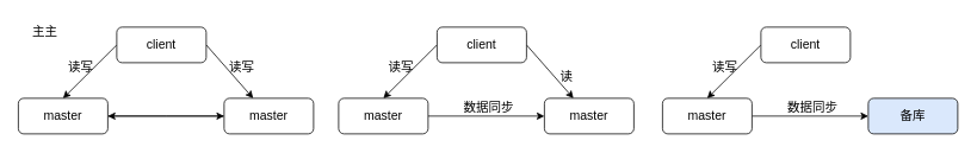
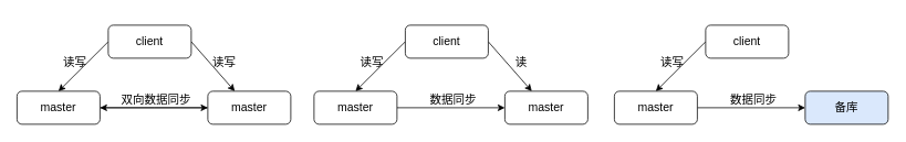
  <mxCell id="0" />
  <mxCell id="1" parent="0" />
  <mxCell id="2" style="rounded=0;orthogonalLoop=1;jettySize=auto;html=1;exitX=0;exitY=0.5;exitDx=0;exitDy=0;entryX=0.5;entryY=0;entryDx=0;entryDy=0;strokeWidth=1;fontSize=14;" edge="1" parent="1" source="4" target="6"><mxGeometry relative="1" as="geometry" /></mxCell>
  <mxCell id="3" style="rounded=0;orthogonalLoop=1;jettySize=auto;html=1;exitX=1;exitY=0.5;exitDx=0;exitDy=0;strokeWidth=1;fontSize=14;" edge="1" parent="1" source="4" target="8"><mxGeometry relative="1" as="geometry" /></mxCell>
  <mxCell id="4" value="client" style="rounded=1;whiteSpace=wrap;html=1;strokeWidth=1;fontSize=14;" vertex="1" parent="1"><mxGeometry x="130" y="30" width="100" height="40" as="geometry" /></mxCell>
  <mxCell id="5" style="rounded=0;orthogonalLoop=1;jettySize=auto;html=1;exitX=1;exitY=0.5;exitDx=0;exitDy=0;entryX=0;entryY=0.5;entryDx=0;entryDy=0;strokeWidth=1;fontSize=14;" edge="1" parent="1" source="6" target="8"><mxGeometry relative="1" as="geometry" /></mxCell>
  <mxCell id="6" value="master" style="rounded=1;whiteSpace=wrap;html=1;strokeWidth=1;fontSize=14;" vertex="1" parent="1"><mxGeometry x="20" y="110" width="100" height="40" as="geometry" /></mxCell>
  <mxCell id="7" style="edgeStyle=orthogonalEdgeStyle;rounded=0;orthogonalLoop=1;jettySize=auto;html=1;exitX=0;exitY=0.5;exitDx=0;exitDy=0;strokeWidth=1;fontSize=14;" edge="1" parent="1" source="8"><mxGeometry relative="1" as="geometry"><mxPoint x="120" y="130" as="targetPoint" /></mxGeometry></mxCell>
  <mxCell id="8" value="master" style="rounded=1;whiteSpace=wrap;html=1;strokeWidth=1;fontSize=14;" vertex="1" parent="1"><mxGeometry x="250" y="110" width="100" height="40" as="geometry" /></mxCell>
  <mxCell id="9" value="读写" style="text;html=1;strokeColor=none;fillColor=none;align=center;verticalAlign=middle;whiteSpace=wrap;rounded=0;strokeWidth=1;fontSize=14;" vertex="1" parent="1"><mxGeometry x="60" y="60" width="60" height="30" as="geometry" /></mxCell>
  <mxCell id="10" value="读写" style="text;html=1;strokeColor=none;fillColor=none;align=center;verticalAlign=middle;whiteSpace=wrap;rounded=0;strokeWidth=1;fontSize=14;" vertex="1" parent="1"><mxGeometry x="240" y="60" width="60" height="30" as="geometry" /></mxCell>
+ <mxCell id="11" value="双向数据同步" style="text;html=1;strokeColor=none;fillColor=none;align=center;verticalAlign=middle;whiteSpace=wrap;rounded=0;strokeWidth=1;fontSize=14;" vertex="1" parent="1"><mxGeometry x="143" y="105" width="90" height="30" as="geometry" /></mxCell>
  <mxCell id="12" style="rounded=0;orthogonalLoop=1;jettySize=auto;html=1;exitX=0;exitY=0.5;exitDx=0;exitDy=0;entryX=0.5;entryY=0;entryDx=0;entryDy=0;strokeWidth=1;fontSize=14;" edge="1" parent="1" source="14" target="16"><mxGeometry relative="1" as="geometry" /></mxCell>
  <mxCell id="13" style="rounded=0;orthogonalLoop=1;jettySize=auto;html=1;exitX=1;exitY=0.5;exitDx=0;exitDy=0;strokeWidth=1;fontSize=14;" edge="1" parent="1" source="14" target="17"><mxGeometry relative="1" as="geometry" /></mxCell>
  <mxCell id="14" value="client" style="rounded=1;whiteSpace=wrap;html=1;strokeWidth=1;fontSize=14;" vertex="1" parent="1"><mxGeometry x="488" y="30" width="100" height="40" as="geometry" /></mxCell>
  <mxCell id="15" style="rounded=0;orthogonalLoop=1;jettySize=auto;html=1;exitX=1;exitY=0.5;exitDx=0;exitDy=0;entryX=0;entryY=0.5;entryDx=0;entryDy=0;strokeWidth=1;fontSize=14;" edge="1" parent="1" source="16" target="17"><mxGeometry relative="1" as="geometry" /></mxCell>
  <mxCell id="16" value="master" style="rounded=1;whiteSpace=wrap;html=1;strokeWidth=1;fontSize=14;" vertex="1" parent="1"><mxGeometry x="378" y="110" width="100" height="40" as="geometry" /></mxCell>
  <mxCell id="17" value="master" style="rounded=1;whiteSpace=wrap;html=1;strokeWidth=1;fontSize=14;" vertex="1" parent="1"><mxGeometry x="608" y="110" width="100" height="40" as="geometry" /></mxCell>
  <mxCell id="18" value="读写" style="text;html=1;strokeColor=none;fillColor=none;align=center;verticalAlign=middle;whiteSpace=wrap;rounded=0;strokeWidth=1;fontSize=14;" vertex="1" parent="1"><mxGeometry x="418" y="60" width="60" height="30" as="geometry" /></mxCell>
- <mxCell id="19" value="读" style="text;html=1;strokeColor=none;fillColor=none;align=center;verticalAlign=middle;whiteSpace=wrap;rounded=0;strokeWidth=1;fontSize=14;" vertex="1" parent="1"><mxGeometry x="603" y="70" width="60" height="30" as="geometry" /></mxCell>
+ <mxCell id="19" value="读" style="text;html=1;strokeColor=none;fillColor=none;align=center;verticalAlign=middle;whiteSpace=wrap;rounded=0;strokeWidth=1;fontSize=14;" vertex="1" parent="1"><mxGeometry x="598" y="60" width="60" height="30" as="geometry" /></mxCell>
  <mxCell id="20" value="数据同步" style="text;html=1;strokeColor=none;fillColor=none;align=center;verticalAlign=middle;whiteSpace=wrap;rounded=0;strokeWidth=1;fontSize=14;" vertex="1" parent="1"><mxGeometry x="501" y="105" width="90" height="30" as="geometry" /></mxCell>
  <mxCell id="21" style="rounded=0;orthogonalLoop=1;jettySize=auto;html=1;exitX=0;exitY=0.5;exitDx=0;exitDy=0;entryX=0.5;entryY=0;entryDx=0;entryDy=0;strokeWidth=1;fontSize=14;" edge="1" parent="1" source="22" target="24"><mxGeometry relative="1" as="geometry" /></mxCell>
  <mxCell id="22" value="client" style="rounded=1;whiteSpace=wrap;html=1;strokeWidth=1;fontSize=14;" vertex="1" parent="1"><mxGeometry x="850" y="30" width="100" height="40" as="geometry" /></mxCell>
  <mxCell id="23" style="rounded=0;orthogonalLoop=1;jettySize=auto;html=1;exitX=1;exitY=0.5;exitDx=0;exitDy=0;entryX=0;entryY=0.5;entryDx=0;entryDy=0;strokeWidth=1;fontSize=14;" edge="1" parent="1" source="24" target="25"><mxGeometry relative="1" as="geometry" /></mxCell>
  <mxCell id="24" value="master" style="rounded=1;whiteSpace=wrap;html=1;strokeWidth=1;fontSize=14;" vertex="1" parent="1"><mxGeometry x="740" y="110" width="100" height="40" as="geometry" /></mxCell>
  <mxCell id="25" value="备库" style="rounded=1;whiteSpace=wrap;html=1;strokeWidth=1;fontSize=14;fillColor=#dae8fc;" vertex="1" parent="1"><mxGeometry x="970" y="110" width="100" height="40" as="geometry" /></mxCell>
  <mxCell id="26" value="读写" style="text;html=1;strokeColor=none;fillColor=none;align=center;verticalAlign=middle;whiteSpace=wrap;rounded=0;strokeWidth=1;fontSize=14;" vertex="1" parent="1"><mxGeometry x="780" y="60" width="60" height="30" as="geometry" /></mxCell>
  <mxCell id="27" value="数据同步" style="text;html=1;strokeColor=none;fillColor=none;align=center;verticalAlign=middle;whiteSpace=wrap;rounded=0;strokeWidth=1;fontSize=14;" vertex="1" parent="1"><mxGeometry x="863" y="105" width="90" height="30" as="geometry" /></mxCell>
- <mxCell id="28" value="主主" style="text;html=1;strokeColor=none;fillColor=none;align=center;verticalAlign=middle;whiteSpace=wrap;rounded=0;strokeWidth=1;fontSize=14;" vertex="1" parent="1"><mxGeometry x="20" y="20" width="60" height="30" as="geometry" /></mxCell>
